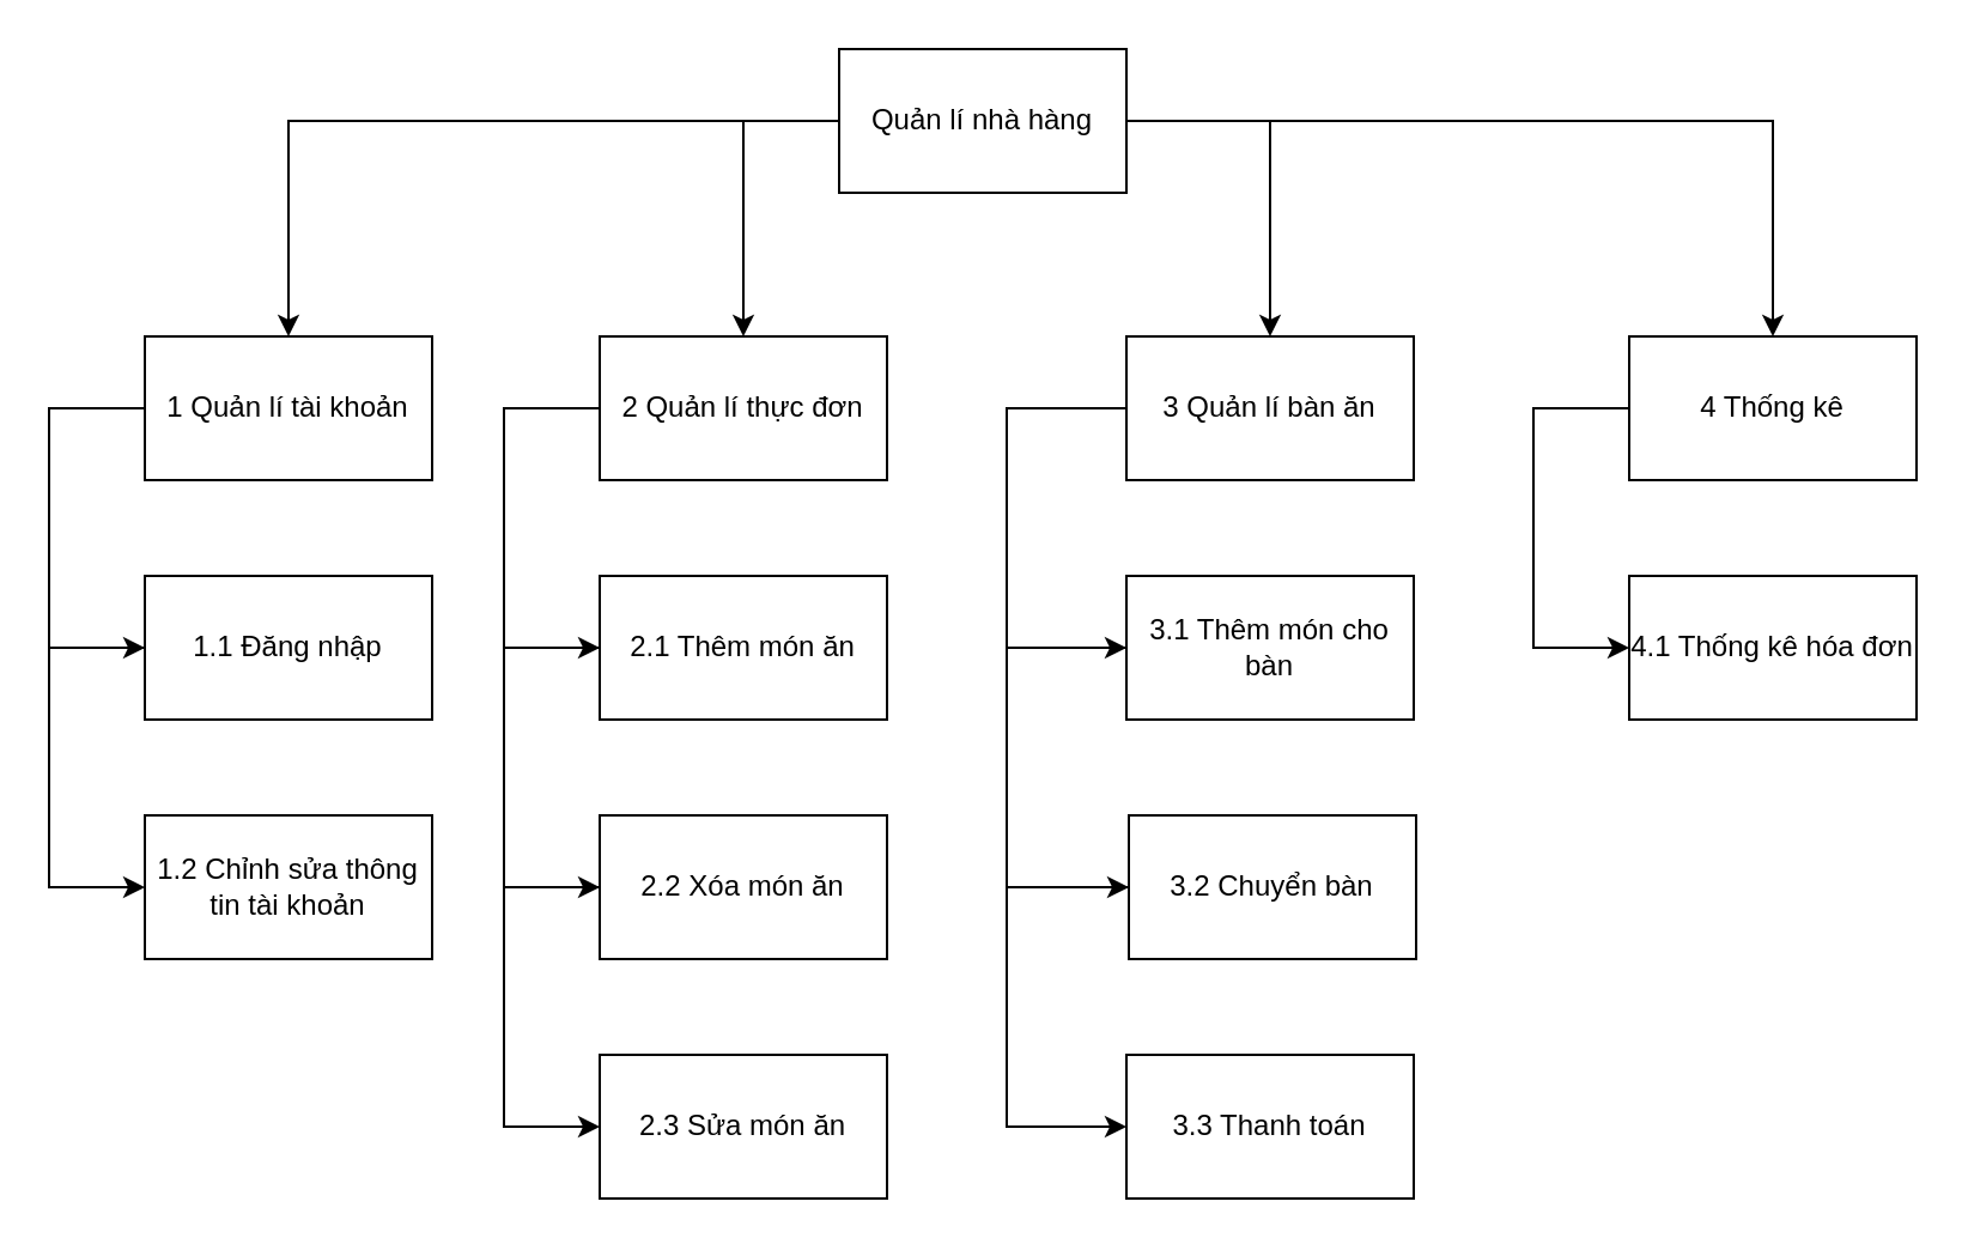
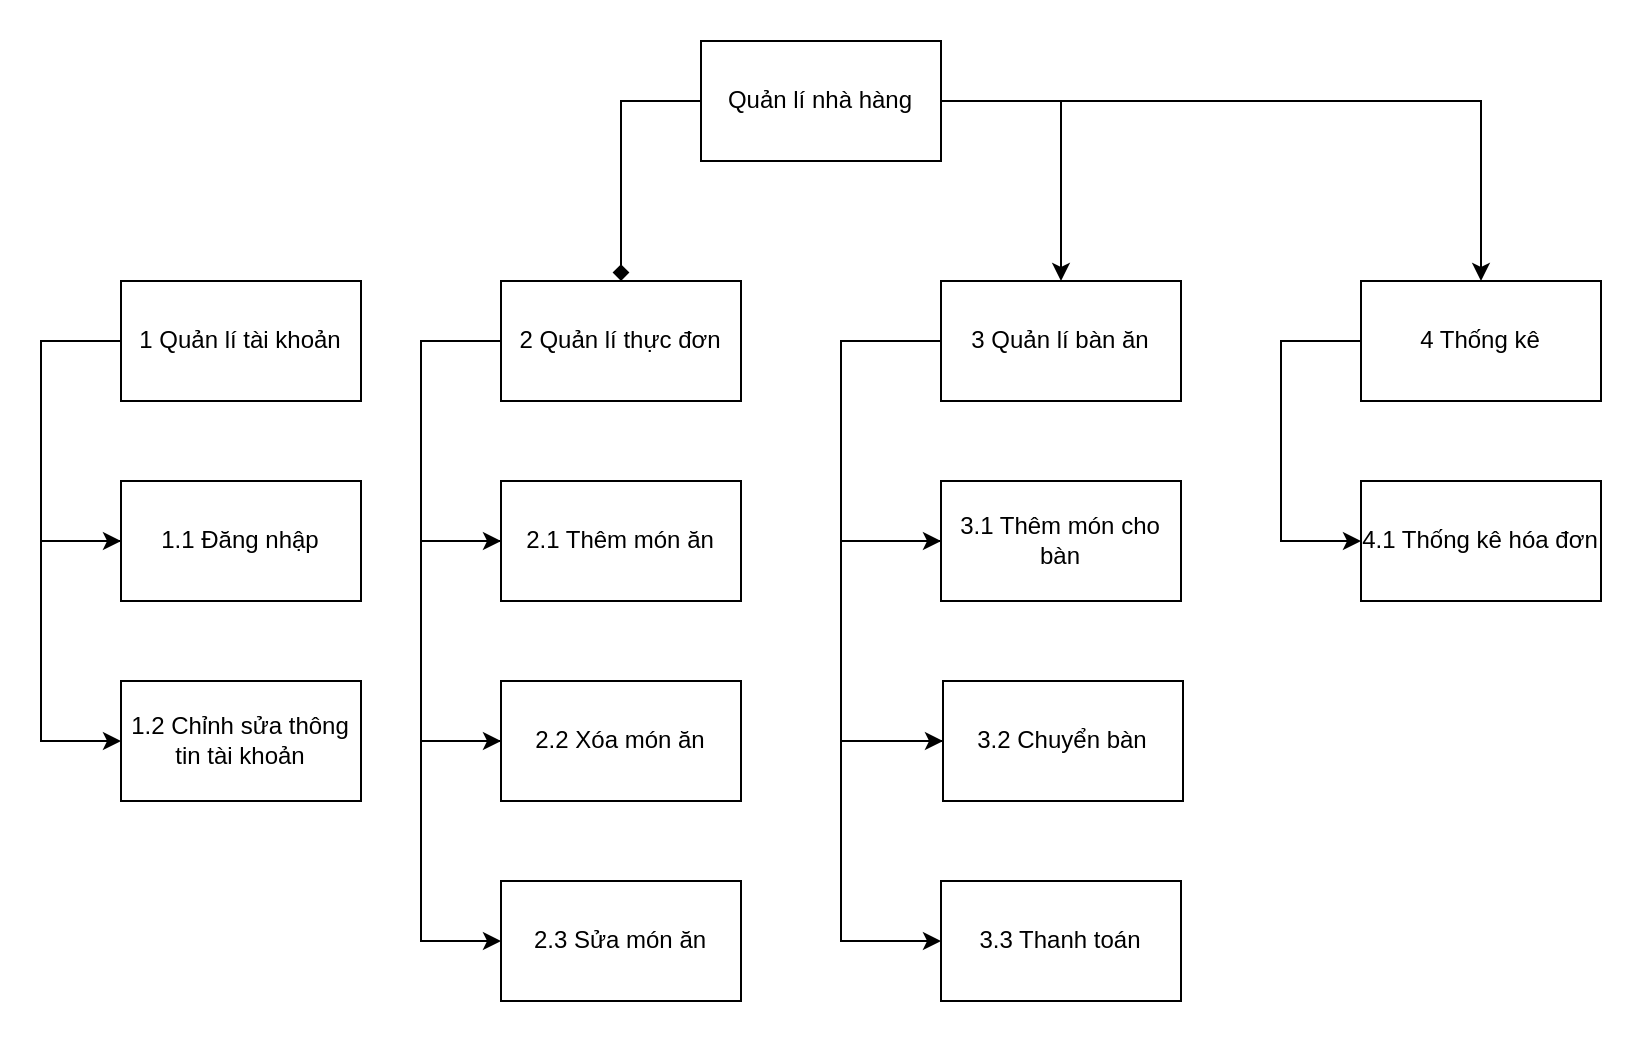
  <mxCell id="0" />
  <mxCell id="1" parent="0" />
- <mxCell id="2" value="" style="edgeStyle=orthogonalEdgeStyle;rounded=0;orthogonalLoop=1;jettySize=auto;html=1;" parent="1" source="6" target="8" edge="1"><mxGeometry relative="1" as="geometry" /></mxCell>
- <mxCell id="3" value="" style="edgeStyle=orthogonalEdgeStyle;rounded=0;orthogonalLoop=1;jettySize=auto;html=1;entryX=0.5;entryY=0;entryDx=0;entryDy=0;" parent="1" source="6" target="13" edge="1"><mxGeometry relative="1" as="geometry"><Array as="points"><mxPoint x="310" y="50" /></Array></mxGeometry></mxCell>
+ <mxCell id="3" value="" style="edgeStyle=orthogonalEdgeStyle;rounded=0;orthogonalLoop=1;jettySize=auto;html=1;entryX=0.5;entryY=0;entryDx=0;entryDy=0;endArrow=diamond;" parent="1" source="6" target="13" edge="1"><mxGeometry relative="1" as="geometry"><Array as="points"><mxPoint x="310" y="50" /></Array></mxGeometry></mxCell>
  <mxCell id="4" value="" style="edgeStyle=orthogonalEdgeStyle;rounded=0;orthogonalLoop=1;jettySize=auto;html=1;entryX=0.5;entryY=0;entryDx=0;entryDy=0;" parent="1" source="6" target="20" edge="1"><mxGeometry relative="1" as="geometry"><Array as="points"><mxPoint x="530" y="50" /></Array></mxGeometry></mxCell>
  <mxCell id="5" value="" style="edgeStyle=orthogonalEdgeStyle;rounded=0;orthogonalLoop=1;jettySize=auto;html=1;" parent="1" source="6" target="27" edge="1"><mxGeometry relative="1" as="geometry" /></mxCell>
  <mxCell id="6" value="Quản lí nhà hàng" style="rounded=0;whiteSpace=wrap;html=1;" parent="1" vertex="1"><mxGeometry x="350" y="20" width="120" height="60" as="geometry" /></mxCell>
  <mxCell id="7" value="" style="edgeStyle=orthogonalEdgeStyle;rounded=0;orthogonalLoop=1;jettySize=auto;html=1;" parent="1" source="8" target="10" edge="1"><mxGeometry relative="1" as="geometry"><Array as="points"><mxPoint x="20" y="170" /><mxPoint x="20" y="270" /></Array></mxGeometry></mxCell>
  <mxCell id="8" value="1 Quản lí tài khoản" style="whiteSpace=wrap;html=1;rounded=0;" parent="1" vertex="1"><mxGeometry x="60" y="140" width="120" height="60" as="geometry" /></mxCell>
  <mxCell id="9" value="" style="edgeStyle=orthogonalEdgeStyle;rounded=0;orthogonalLoop=1;jettySize=auto;html=1;" parent="1" source="10" target="11" edge="1"><mxGeometry relative="1" as="geometry"><Array as="points"><mxPoint x="20" y="270" /><mxPoint x="20" y="370" /></Array></mxGeometry></mxCell>
  <mxCell id="10" value="1.1 Đăng nhập" style="whiteSpace=wrap;html=1;rounded=0;" parent="1" vertex="1"><mxGeometry x="60" y="240" width="120" height="60" as="geometry" /></mxCell>
  <mxCell id="11" value="1.2 Chỉnh sửa thông tin tài khoản" style="whiteSpace=wrap;html=1;rounded=0;" parent="1" vertex="1"><mxGeometry x="60" y="340" width="120" height="60" as="geometry" /></mxCell>
  <mxCell id="12" value="" style="edgeStyle=orthogonalEdgeStyle;rounded=0;orthogonalLoop=1;jettySize=auto;html=1;" parent="1" source="13" target="15" edge="1"><mxGeometry relative="1" as="geometry"><Array as="points"><mxPoint x="210" y="170" /><mxPoint x="210" y="270" /></Array></mxGeometry></mxCell>
  <mxCell id="13" value="2 Quản lí thực đơn" style="whiteSpace=wrap;html=1;rounded=0;" parent="1" vertex="1"><mxGeometry x="250" y="140" width="120" height="60" as="geometry" /></mxCell>
  <mxCell id="14" value="" style="edgeStyle=orthogonalEdgeStyle;rounded=0;orthogonalLoop=1;jettySize=auto;html=1;" parent="1" source="15" target="17" edge="1"><mxGeometry relative="1" as="geometry"><Array as="points"><mxPoint x="210" y="270" /><mxPoint x="210" y="370" /></Array></mxGeometry></mxCell>
  <mxCell id="15" value="2.1 Thêm món ăn" style="whiteSpace=wrap;html=1;rounded=0;" parent="1" vertex="1"><mxGeometry x="250" y="240" width="120" height="60" as="geometry" /></mxCell>
  <mxCell id="16" value="" style="edgeStyle=orthogonalEdgeStyle;rounded=0;orthogonalLoop=1;jettySize=auto;html=1;" parent="1" source="17" target="18" edge="1"><mxGeometry relative="1" as="geometry"><Array as="points"><mxPoint x="210" y="370" /><mxPoint x="210" y="470" /></Array></mxGeometry></mxCell>
  <mxCell id="17" value="2.2 Xóa món ăn" style="whiteSpace=wrap;html=1;rounded=0;" parent="1" vertex="1"><mxGeometry x="250" y="340" width="120" height="60" as="geometry" /></mxCell>
  <mxCell id="18" value="2.3 Sửa món ăn" style="whiteSpace=wrap;html=1;rounded=0;" parent="1" vertex="1"><mxGeometry x="250" y="440" width="120" height="60" as="geometry" /></mxCell>
  <mxCell id="19" value="" style="edgeStyle=orthogonalEdgeStyle;rounded=0;orthogonalLoop=1;jettySize=auto;html=1;" parent="1" source="20" target="22" edge="1"><mxGeometry relative="1" as="geometry"><Array as="points"><mxPoint x="420" y="170" /><mxPoint x="420" y="270" /></Array></mxGeometry></mxCell>
  <mxCell id="20" value="3 Quản lí bàn ăn" style="whiteSpace=wrap;html=1;rounded=0;" parent="1" vertex="1"><mxGeometry x="470" y="140" width="120" height="60" as="geometry" /></mxCell>
  <mxCell id="21" value="" style="edgeStyle=orthogonalEdgeStyle;rounded=0;orthogonalLoop=1;jettySize=auto;html=1;" parent="1" source="22" target="24" edge="1"><mxGeometry relative="1" as="geometry"><Array as="points"><mxPoint x="420" y="270" /><mxPoint x="420" y="370" /></Array></mxGeometry></mxCell>
  <mxCell id="22" value="3.1 Thêm món cho bàn" style="whiteSpace=wrap;html=1;rounded=0;" parent="1" vertex="1"><mxGeometry x="470" y="240" width="120" height="60" as="geometry" /></mxCell>
  <mxCell id="23" value="" style="edgeStyle=orthogonalEdgeStyle;rounded=0;orthogonalLoop=1;jettySize=auto;html=1;" parent="1" source="24" target="25" edge="1"><mxGeometry relative="1" as="geometry"><Array as="points"><mxPoint x="420" y="370" /><mxPoint x="420" y="470" /></Array></mxGeometry></mxCell>
  <mxCell id="24" value="3.2 Chuyển bàn" style="whiteSpace=wrap;html=1;rounded=0;" parent="1" vertex="1"><mxGeometry x="471" y="340" width="120" height="60" as="geometry" /></mxCell>
  <mxCell id="25" value="3.3 Thanh toán" style="whiteSpace=wrap;html=1;rounded=0;" parent="1" vertex="1"><mxGeometry x="470" y="440" width="120" height="60" as="geometry" /></mxCell>
  <mxCell id="26" value="" style="edgeStyle=orthogonalEdgeStyle;rounded=0;orthogonalLoop=1;jettySize=auto;html=1;" edge="1" parent="1" source="27" target="28"><mxGeometry relative="1" as="geometry"><Array as="points"><mxPoint x="640" y="170" /><mxPoint x="640" y="270" /></Array></mxGeometry></mxCell>
  <mxCell id="27" value="4 Thống kê" style="whiteSpace=wrap;html=1;rounded=0;" parent="1" vertex="1"><mxGeometry x="680" y="140" width="120" height="60" as="geometry" /></mxCell>
  <mxCell id="28" value="4.1 Thống kê hóa đơn" style="whiteSpace=wrap;html=1;rounded=0;" parent="1" vertex="1"><mxGeometry x="680" y="240" width="120" height="60" as="geometry" /></mxCell>
